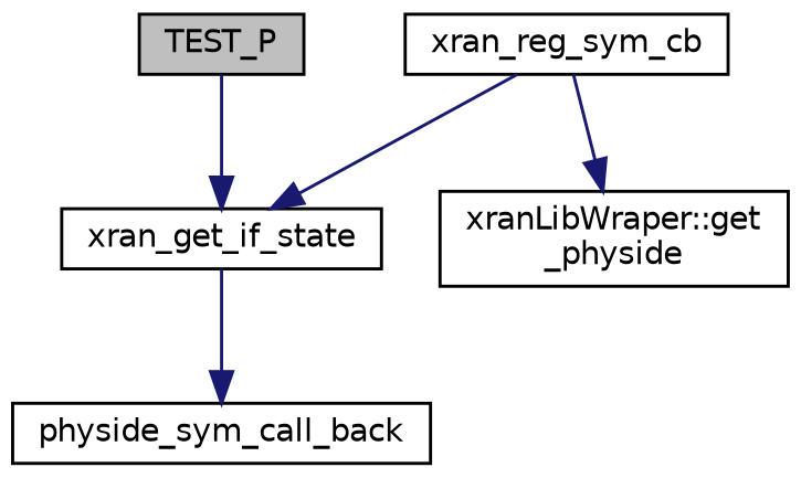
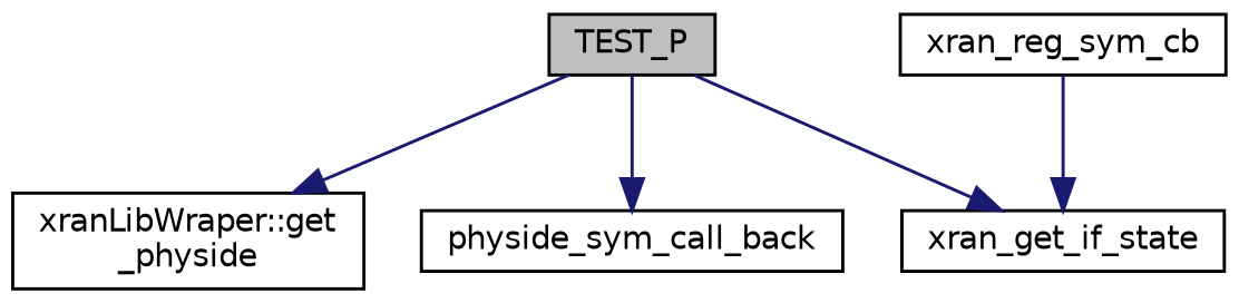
  digraph {
    rankdir=TB
    node [color=black fillcolor=white fontname=Helvetica fontsize=10 shape=record style=filled]
    edge [color=midnightblue fontname=Helvetica fontsize=10 labelfontname=Helvetica labelfontsize=10 style=solid]
    n1 [fillcolor=grey75 fontcolor=black height=0.2 label=TEST_P width=0.4]
    n2 [height=0.2 label="xranLibWraper::get\l_physide" width=0.4]
    n3 [height=0.2 label=physide_sym_call_back width=0.4]
    n4 [height=0.2 label=xran_get_if_state width=0.4]
    n5 [height=0.2 label=xran_reg_sym_cb width=0.4]
-   n5 -> n2
-   n4 -> n3
+   n1 -> n2
+   n1 -> n3
    n1 -> n4
    n5 -> n4
  }
